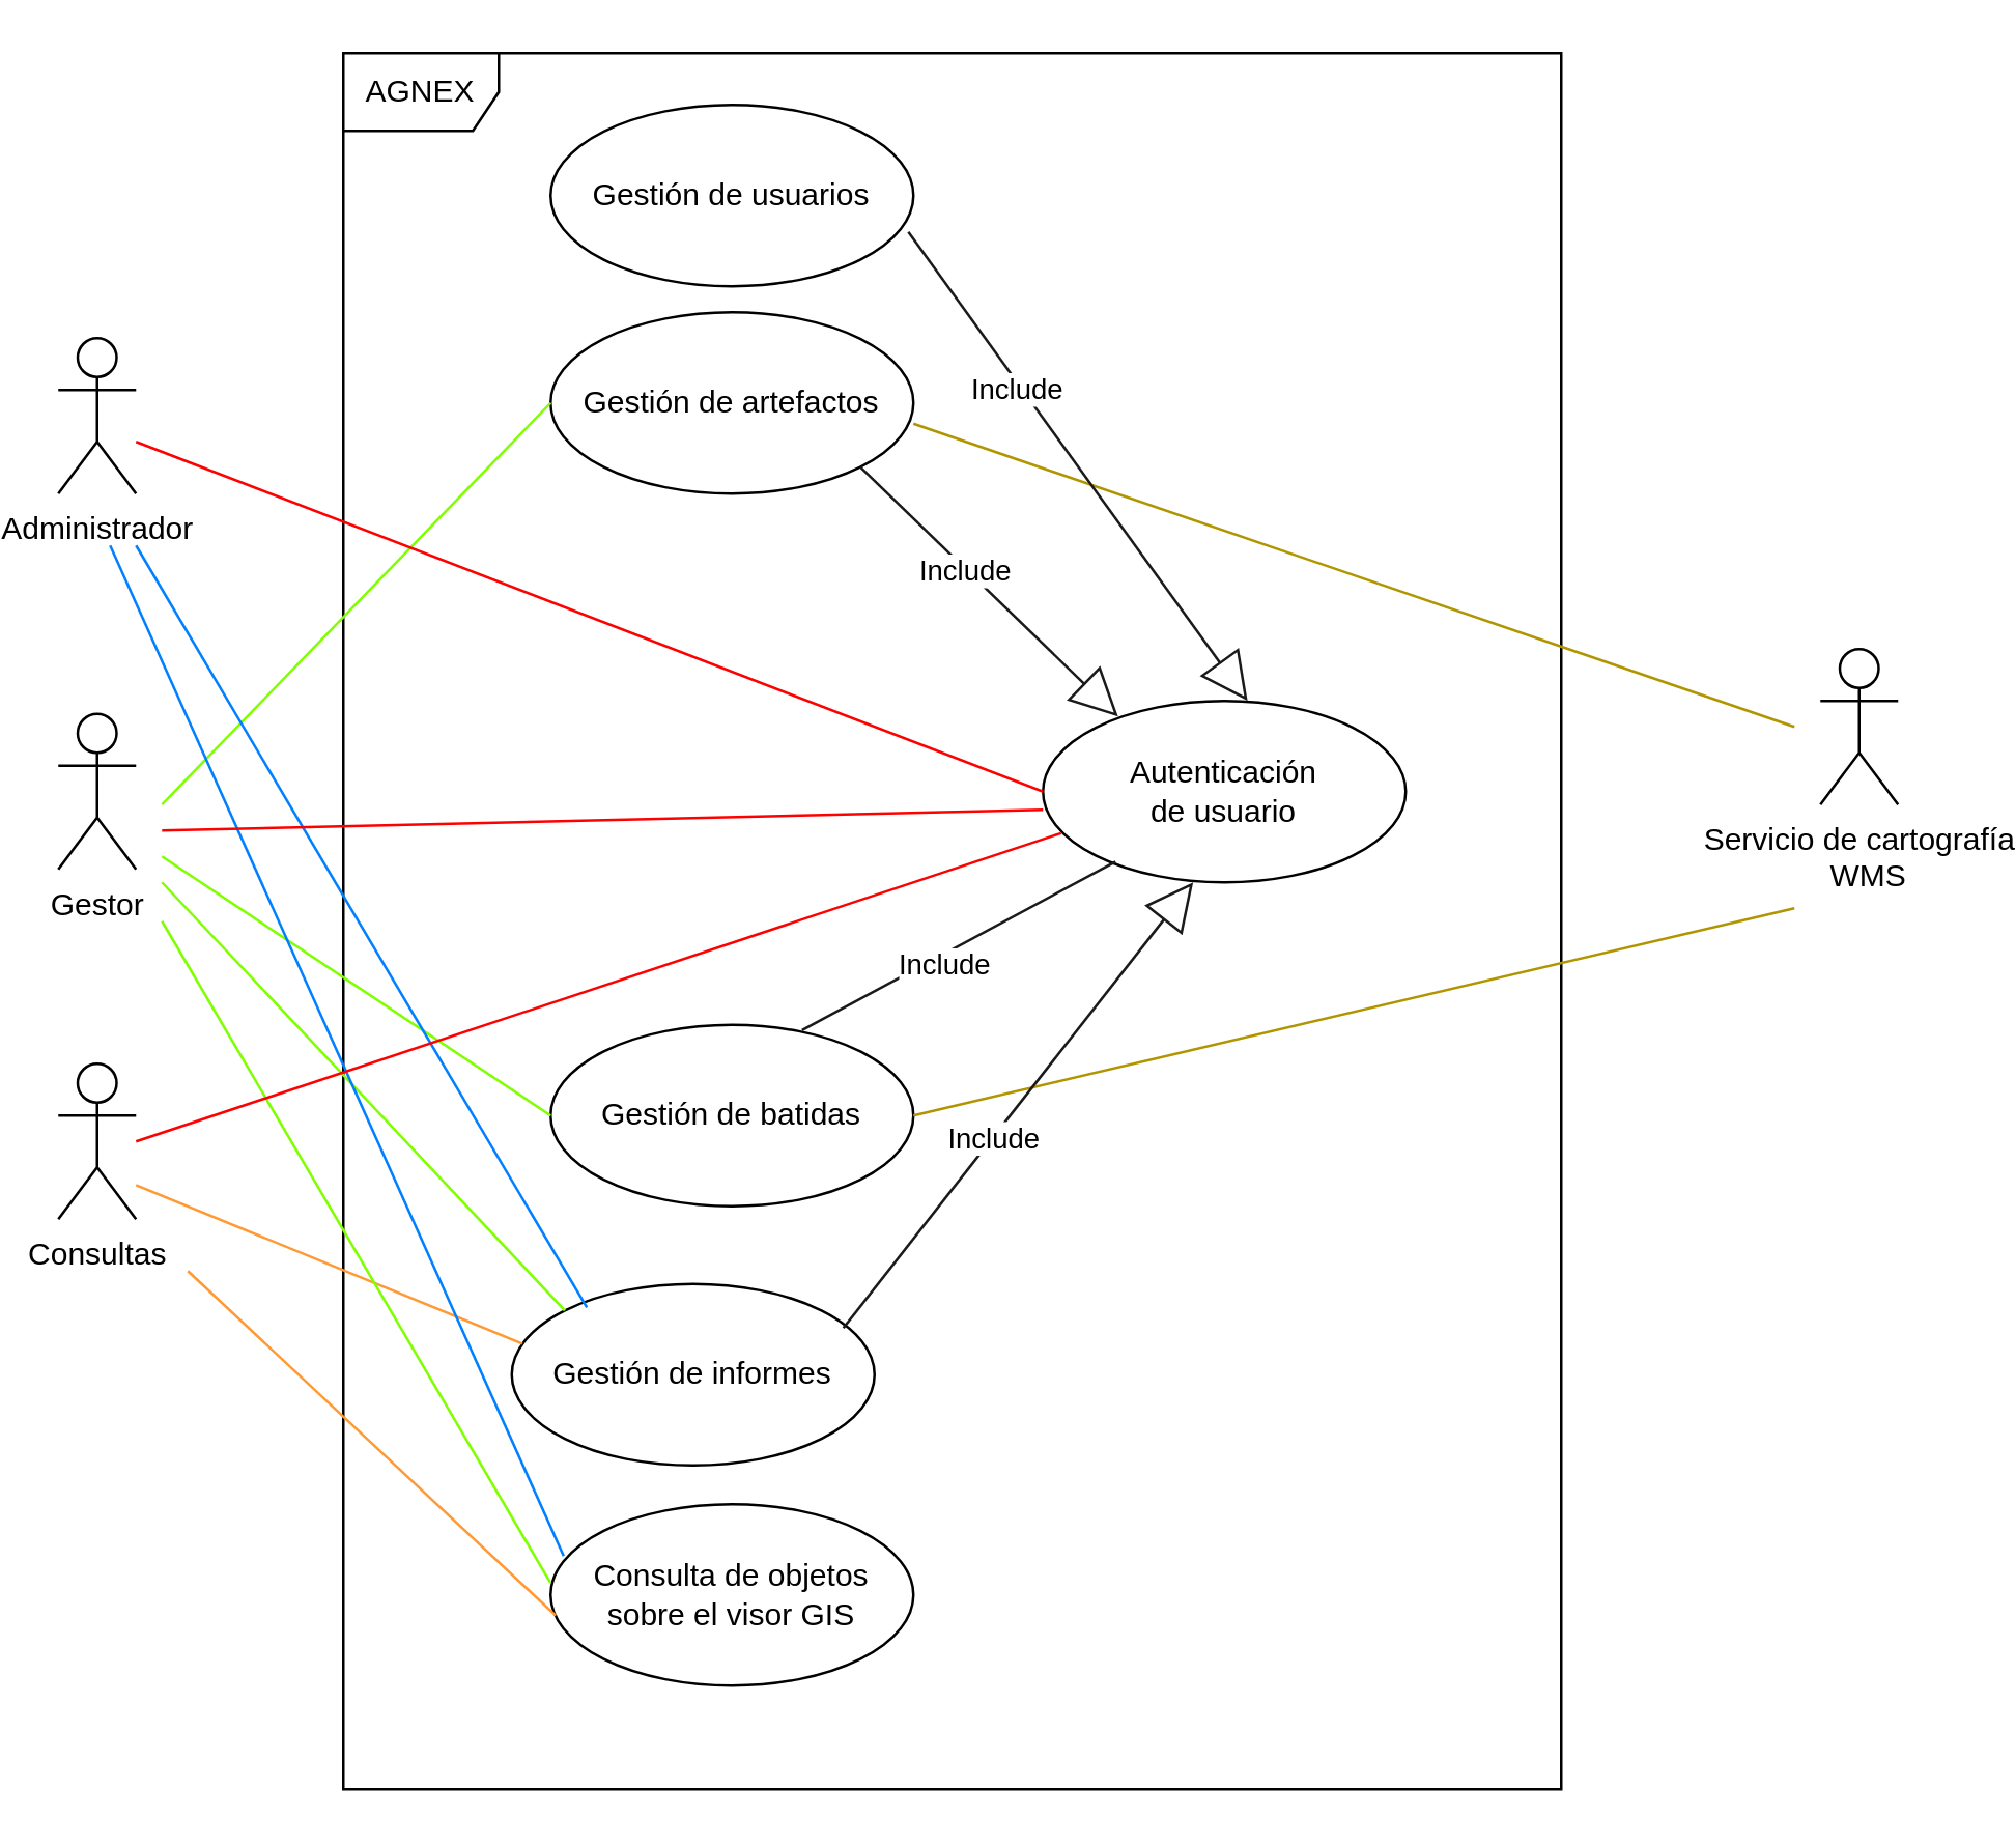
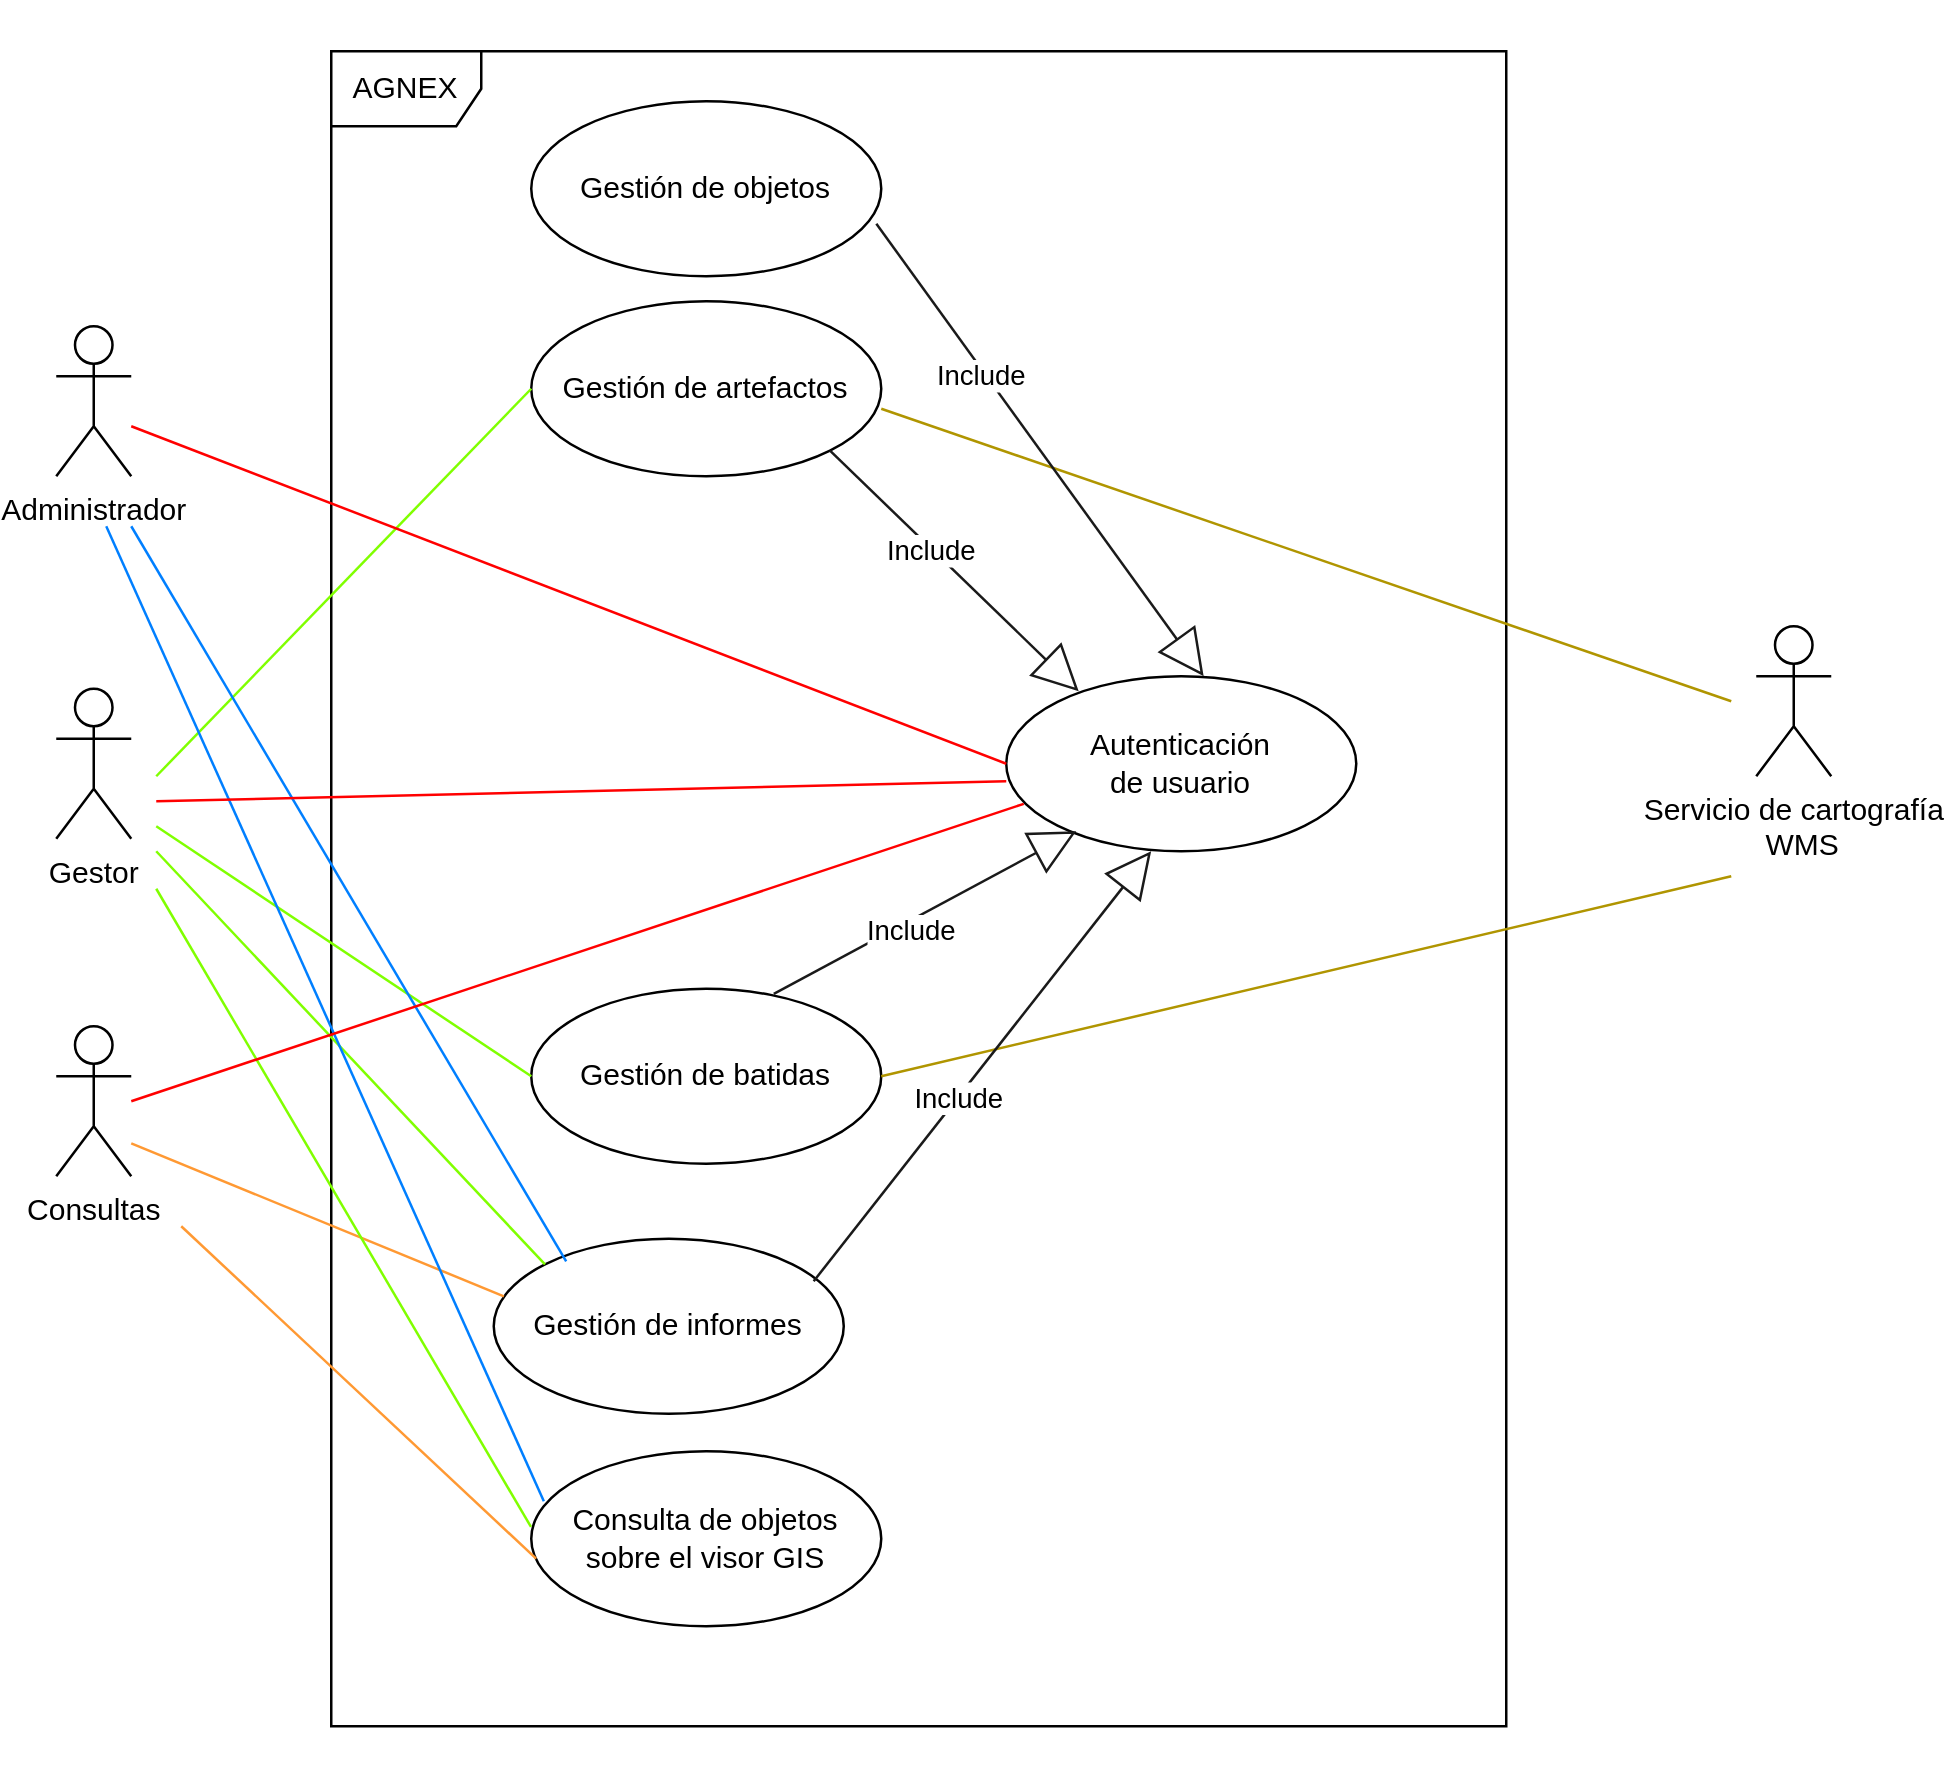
  <mxCell id="0" />
  <mxCell id="1" parent="0" />
  <mxCell id="2" value="AGNEX" style="shape=umlFrame;whiteSpace=wrap;html=1;shadow=0;" parent="1" vertex="1"><mxGeometry x="130" y="20" width="470" height="670" as="geometry" /></mxCell>
  <mxCell id="3" value="Administrador" style="shape=umlActor;verticalLabelPosition=bottom;labelBackgroundColor=#ffffff;verticalAlign=top;html=1;shadow=0;" parent="1" vertex="1"><mxGeometry x="20" y="130" width="30" height="60" as="geometry" /></mxCell>
  <mxCell id="4" value="Gestor" style="shape=umlActor;verticalLabelPosition=bottom;labelBackgroundColor=#ffffff;verticalAlign=top;html=1;shadow=0;" parent="1" vertex="1"><mxGeometry x="20" y="275" width="30" height="60" as="geometry" /></mxCell>
- <mxCell id="5" value="Gestión de usuarios" style="ellipse;whiteSpace=wrap;html=1;shadow=0;" parent="1" vertex="1"><mxGeometry x="210" y="40" width="140" height="70" as="geometry" /></mxCell>
+ <mxCell id="5" value="Gestión de objetos" style="ellipse;whiteSpace=wrap;html=1;shadow=0;" parent="1" vertex="1"><mxGeometry x="210" y="40" width="140" height="70" as="geometry" /></mxCell>
  <mxCell id="6" value="Gestión de artefactos" style="ellipse;whiteSpace=wrap;html=1;shadow=0;" parent="1" vertex="1"><mxGeometry x="210" y="120" width="140" height="70" as="geometry" /></mxCell>
  <mxCell id="7" value="Gestión de batidas" style="ellipse;whiteSpace=wrap;html=1;shadow=0;" parent="1" vertex="1"><mxGeometry x="210" y="395" width="140" height="70" as="geometry" /></mxCell>
  <mxCell id="8" value="Gestión de informes" style="ellipse;whiteSpace=wrap;html=1;shadow=0;" parent="1" vertex="1"><mxGeometry x="195" y="495" width="140" height="70" as="geometry" /></mxCell>
  <mxCell id="9" value="Consultas" style="shape=umlActor;verticalLabelPosition=bottom;labelBackgroundColor=#ffffff;verticalAlign=top;html=1;shadow=0;" parent="1" vertex="1"><mxGeometry x="20" y="410" width="30" height="60" as="geometry" /></mxCell>
  <mxCell id="10" value="&lt;div&gt;Servicio de cartografía&lt;/div&gt;&lt;div&gt;&amp;nbsp; WMS&lt;br&gt;&lt;/div&gt;" style="shape=umlActor;verticalLabelPosition=bottom;labelBackgroundColor=#ffffff;verticalAlign=top;html=1;shadow=0;" parent="1" vertex="1"><mxGeometry x="700" y="250" width="30" height="60" as="geometry" /></mxCell>
  <mxCell id="11" style="rounded=0;orthogonalLoop=1;jettySize=auto;html=1;endArrow=none;endFill=0;strokeColor=#80FF00;entryX=0;entryY=0.5;entryDx=0;entryDy=0;" parent="1" target="6" edge="1"><mxGeometry relative="1" as="geometry"><mxPoint x="60" y="310" as="sourcePoint" /><mxPoint x="226" y="108" as="targetPoint" /></mxGeometry></mxCell>
  <mxCell id="12" style="rounded=0;orthogonalLoop=1;jettySize=auto;html=1;endArrow=none;endFill=0;strokeColor=#80FF00;entryX=0;entryY=0.5;entryDx=0;entryDy=0;" parent="1" target="7" edge="1"><mxGeometry relative="1" as="geometry"><mxPoint x="60" y="330" as="sourcePoint" /><mxPoint x="216" y="290" as="targetPoint" /></mxGeometry></mxCell>
  <mxCell id="13" style="rounded=0;orthogonalLoop=1;jettySize=auto;html=1;endArrow=none;endFill=0;strokeColor=#80FF00;entryX=0;entryY=0;entryDx=0;entryDy=0;" parent="1" target="8" edge="1"><mxGeometry relative="1" as="geometry"><mxPoint x="60" y="340" as="sourcePoint" /><mxPoint x="206" y="360" as="targetPoint" /></mxGeometry></mxCell>
  <mxCell id="14" style="rounded=0;orthogonalLoop=1;jettySize=auto;html=1;endArrow=none;endFill=0;strokeColor=#FF9933;entryX=0.029;entryY=0.329;entryDx=0;entryDy=0;entryPerimeter=0;shadow=0;" parent="1" target="8" edge="1"><mxGeometry relative="1" as="geometry"><mxPoint x="50" y="456.862" as="sourcePoint" /><mxPoint x="210" y="520" as="targetPoint" /></mxGeometry></mxCell>
  <mxCell id="15" style="rounded=0;orthogonalLoop=1;jettySize=auto;html=1;endArrow=none;endFill=0;strokeColor=#B09500;fillColor=#e3c800;" parent="1" edge="1"><mxGeometry relative="1" as="geometry"><mxPoint x="690" y="280" as="sourcePoint" /><mxPoint x="350" y="163" as="targetPoint" /></mxGeometry></mxCell>
  <mxCell id="16" style="rounded=0;orthogonalLoop=1;jettySize=auto;html=1;endArrow=none;endFill=0;strokeColor=#B09500;entryX=1;entryY=0.5;entryDx=0;entryDy=0;fillColor=#e3c800;" parent="1" target="7" edge="1"><mxGeometry relative="1" as="geometry"><mxPoint x="690" y="350" as="sourcePoint" /><mxPoint x="373" y="223" as="targetPoint" /></mxGeometry></mxCell>
  <mxCell id="17" style="rounded=0;orthogonalLoop=1;jettySize=auto;html=1;endArrow=none;endFill=0;strokeColor=#007FFF;entryX=0.207;entryY=0.129;entryDx=0;entryDy=0;entryPerimeter=0;" parent="1" target="8" edge="1"><mxGeometry relative="1" as="geometry"><mxPoint x="50" y="210" as="sourcePoint" /><mxPoint x="210" y="490" as="targetPoint" /></mxGeometry></mxCell>
  <mxCell id="18" value="&lt;div&gt;Autenticación&lt;/div&gt;&lt;div&gt; de usuario&lt;/div&gt;" style="ellipse;whiteSpace=wrap;html=1;shadow=0;" parent="1" vertex="1"><mxGeometry x="400" y="270" width="140" height="70" as="geometry" /></mxCell>
  <mxCell id="19" value="&lt;div&gt;Consulta de objetos&lt;/div&gt;&lt;div&gt;sobre el visor GIS&lt;br&gt;&lt;/div&gt;" style="ellipse;whiteSpace=wrap;html=1;shadow=0;" parent="1" vertex="1"><mxGeometry x="210" y="580" width="140" height="70" as="geometry" /></mxCell>
  <mxCell id="20" style="rounded=0;orthogonalLoop=1;jettySize=auto;html=1;endArrow=none;endFill=0;strokeColor=#007FFF;entryX=0.036;entryY=0.286;entryDx=0;entryDy=0;entryPerimeter=0;" parent="1" target="19" edge="1"><mxGeometry relative="1" as="geometry"><mxPoint x="40" y="210" as="sourcePoint" /><mxPoint x="229" y="504" as="targetPoint" /></mxGeometry></mxCell>
  <mxCell id="21" style="rounded=0;orthogonalLoop=1;jettySize=auto;html=1;endArrow=none;endFill=0;strokeColor=#80FF00;entryX=0.17;entryY=0.881;entryDx=0;entryDy=0;entryPerimeter=0;" parent="1" target="2" edge="1"><mxGeometry relative="1" as="geometry"><mxPoint x="60" y="355" as="sourcePoint" /><mxPoint x="221" y="505" as="targetPoint" /></mxGeometry></mxCell>
  <mxCell id="22" style="rounded=0;orthogonalLoop=1;jettySize=auto;html=1;endArrow=none;endFill=0;strokeColor=#FF9933;entryX=0.014;entryY=0.614;entryDx=0;entryDy=0;entryPerimeter=0;shadow=0;startSize=10;" parent="1" target="19" edge="1"><mxGeometry relative="1" as="geometry"><mxPoint x="70" y="490" as="sourcePoint" /><mxPoint x="224" y="508" as="targetPoint" /></mxGeometry></mxCell>
  <mxCell id="23" style="rounded=0;orthogonalLoop=1;jettySize=auto;html=1;endArrow=none;endFill=0;strokeColor=#FF0000;entryX=0;entryY=0.5;entryDx=0;entryDy=0;shadow=0;" edge="1" parent="1" target="18"><mxGeometry relative="1" as="geometry"><mxPoint x="50" y="170" as="sourcePoint" /><mxPoint x="294" y="331" as="targetPoint" /></mxGeometry></mxCell>
  <mxCell id="24" style="rounded=0;orthogonalLoop=1;jettySize=auto;html=1;endArrow=none;endFill=0;strokeColor=#FF0000;shadow=0;" edge="1" parent="1"><mxGeometry relative="1" as="geometry"><mxPoint x="60" y="320" as="sourcePoint" /><mxPoint x="400" y="312" as="targetPoint" /></mxGeometry></mxCell>
  <mxCell id="25" style="rounded=0;orthogonalLoop=1;jettySize=auto;html=1;endArrow=none;endFill=0;strokeColor=#FF0000;shadow=0;entryX=0.05;entryY=0.729;entryDx=0;entryDy=0;entryPerimeter=0;" edge="1" parent="1" target="18"><mxGeometry relative="1" as="geometry"><mxPoint x="50" y="440" as="sourcePoint" /><mxPoint x="410" y="320" as="targetPoint" /></mxGeometry></mxCell>
- <mxCell id="26" value="Include" style="endArrow=none;endSize=16;endFill=0;html=1;strokeColor=#1A1A1A;entryX=0.2;entryY=0.886;entryDx=0;entryDy=0;entryPerimeter=0;exitX=0.693;exitY=0.029;exitDx=0;exitDy=0;exitPerimeter=0;" edge="1" parent="1" source="7" target="18"><mxGeometry x="0.063" y="-14" width="160" relative="1" as="geometry"><mxPoint x="300" y="400" as="sourcePoint" /><mxPoint x="460" y="400" as="targetPoint" /><Array as="points" /><mxPoint x="-16" y="-3" as="offset" /></mxGeometry></mxCell>
+ <mxCell id="26" value="Include" style="endArrow=block;endSize=16;endFill=0;html=1;strokeColor=#1A1A1A;entryX=0.2;entryY=0.886;entryDx=0;entryDy=0;entryPerimeter=0;exitX=0.693;exitY=0.029;exitDx=0;exitDy=0;exitPerimeter=0;" edge="1" parent="1" source="7" target="18"><mxGeometry x="0.063" y="-14" width="160" relative="1" as="geometry"><mxPoint x="300" y="400" as="sourcePoint" /><mxPoint x="460" y="400" as="targetPoint" /><Array as="points" /><mxPoint x="-16" y="-3" as="offset" /></mxGeometry></mxCell>
  <mxCell id="27" value="Include" style="endArrow=block;endSize=16;endFill=0;html=1;strokeColor=#1A1A1A;entryX=0.414;entryY=1;entryDx=0;entryDy=0;entryPerimeter=0;exitX=0.914;exitY=0.243;exitDx=0;exitDy=0;exitPerimeter=0;" edge="1" parent="1" source="8" target="18"><mxGeometry x="-0.153" y="-1" width="160" relative="1" as="geometry"><mxPoint x="317" y="407" as="sourcePoint" /><mxPoint x="438" y="342" as="targetPoint" /><Array as="points" /><mxPoint as="offset" /></mxGeometry></mxCell>
  <mxCell id="28" value="Include" style="endArrow=block;endSize=16;endFill=0;html=1;strokeColor=#1A1A1A;entryX=0.564;entryY=0;entryDx=0;entryDy=0;entryPerimeter=0;exitX=0.986;exitY=0.7;exitDx=0;exitDy=0;exitPerimeter=0;" edge="1" parent="1" source="5" target="18"><mxGeometry x="-0.337" y="-2" width="160" relative="1" as="geometry"><mxPoint x="327" y="417" as="sourcePoint" /><mxPoint x="448" y="352" as="targetPoint" /><Array as="points" /><mxPoint as="offset" /></mxGeometry></mxCell>
  <mxCell id="29" value="Include" style="endArrow=block;endSize=16;endFill=0;html=1;strokeColor=#1A1A1A;entryX=0.207;entryY=0.086;entryDx=0;entryDy=0;entryPerimeter=0;exitX=1;exitY=1;exitDx=0;exitDy=0;" edge="1" parent="1" source="6" target="18"><mxGeometry x="-0.174" width="160" relative="1" as="geometry"><mxPoint x="337" y="427" as="sourcePoint" /><mxPoint x="458" y="362" as="targetPoint" /><Array as="points" /><mxPoint y="1" as="offset" /></mxGeometry></mxCell>
